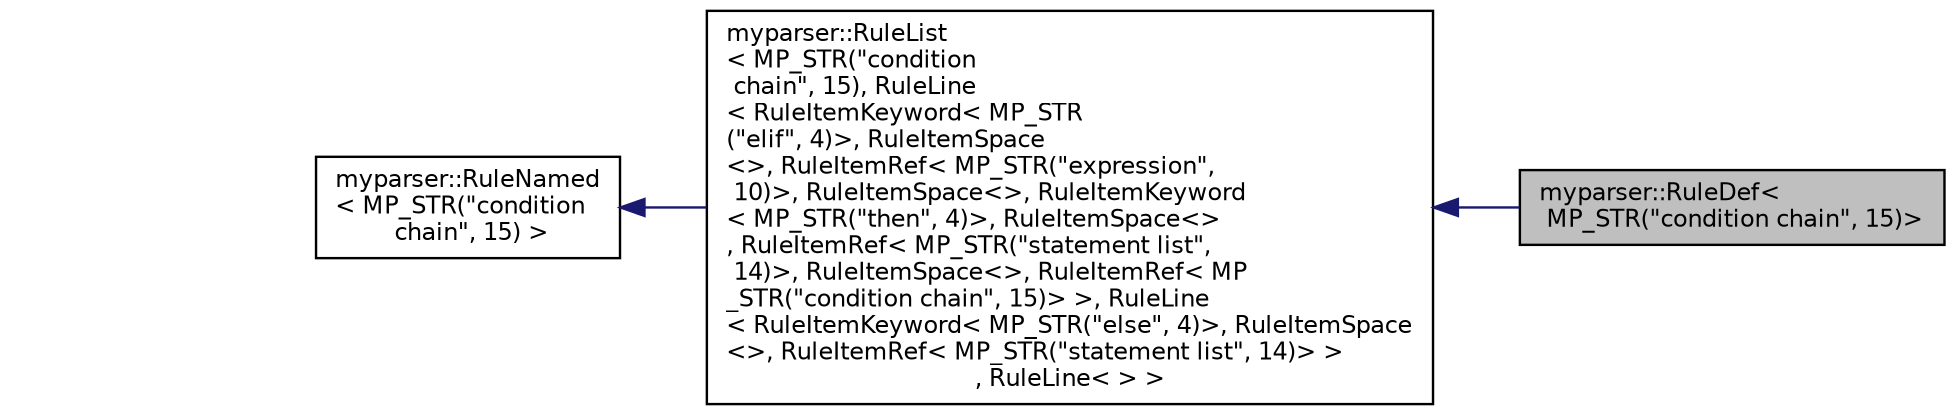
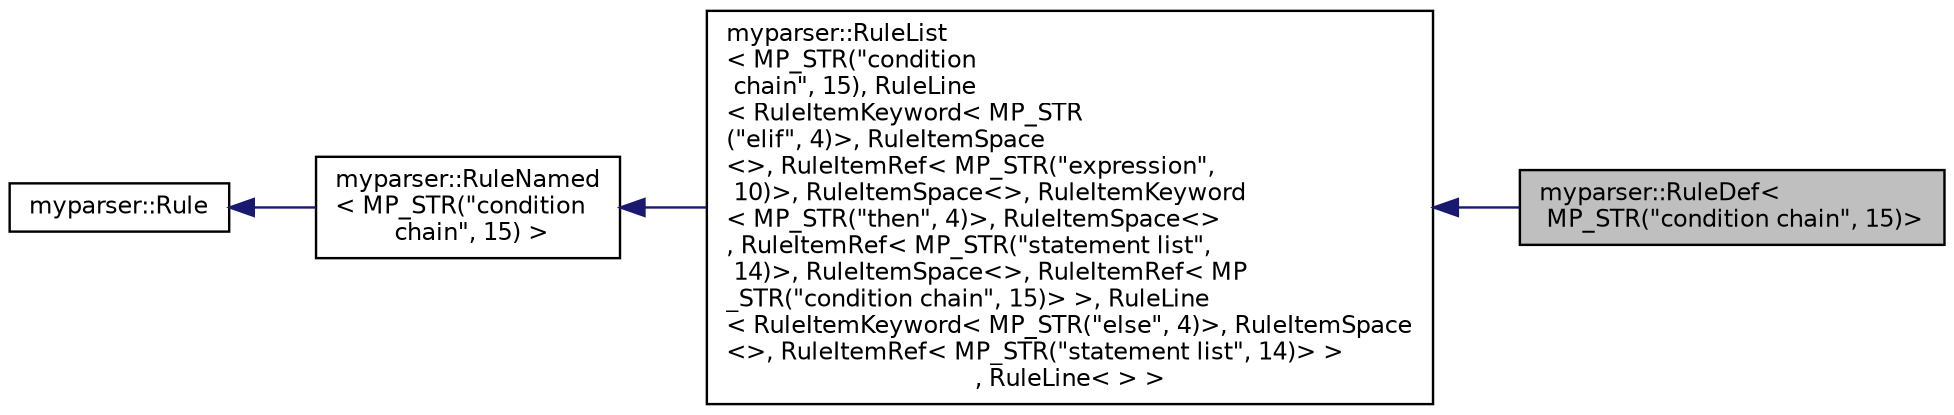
  digraph {
    rankdir=LR
    fontname="DejaVu Sans"
    node [color=black fillcolor=white fontname="DejaVu Sans" fontsize=10 shape=record style=filled]
    edge [color=midnightblue dir=back fontname="DejaVu Sans" fontsize=10 labelfontname=Helvetica labelfontsize=10 style=solid]
    n1 [fillcolor=grey75 fontcolor=black height=0.2 label="myparser::RuleDef\<\l MP_STR(\"condition chain\", 15)\>" width=0.4]
    n2 [height=0.2 label="myparser::RuleList\l\< MP_STR(\"condition\l chain\", 15), RuleLine\l\< RuleItemKeyword\< MP_STR\l(\"elif\", 4)\>, RuleItemSpace\l\<\>, RuleItemRef\< MP_STR(\"expression\",\l 10)\>, RuleItemSpace\<\>, RuleItemKeyword\l\< MP_STR(\"then\", 4)\>, RuleItemSpace\<\>\l, RuleItemRef\< MP_STR(\"statement list\",\l 14)\>, RuleItemSpace\<\>, RuleItemRef\< MP\l_STR(\"condition chain\", 15)\> \>, RuleLine\l\< RuleItemKeyword\< MP_STR(\"else\", 4)\>, RuleItemSpace\l\<\>, RuleItemRef\< MP_STR(\"statement list\", 14)\> \>\l, RuleLine\<  \> \>" width=0.4]
    n3 [height=0.2 label="myparser::RuleNamed\l\< MP_STR(\"condition\l chain\", 15) \>" width=0.4]
+   n4 [height=0.2 label="myparser::Rule" width=0.4]
    n2 -> n1
    n3 -> n2
+   n4 -> n3
  }
